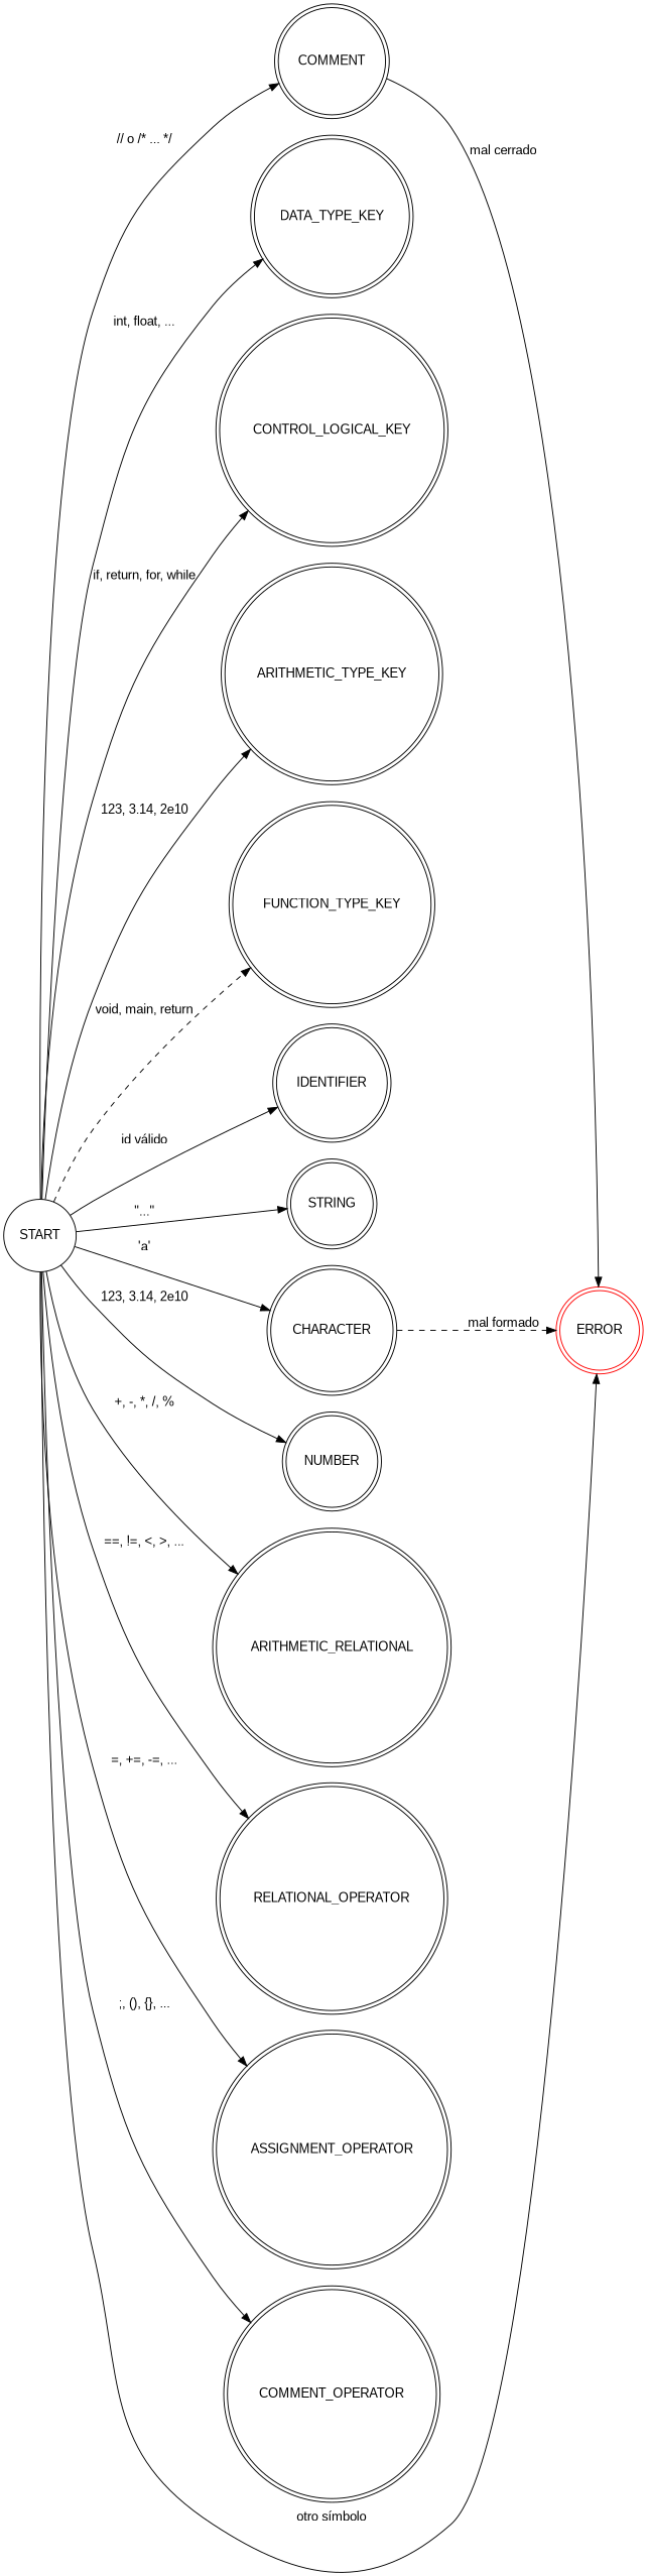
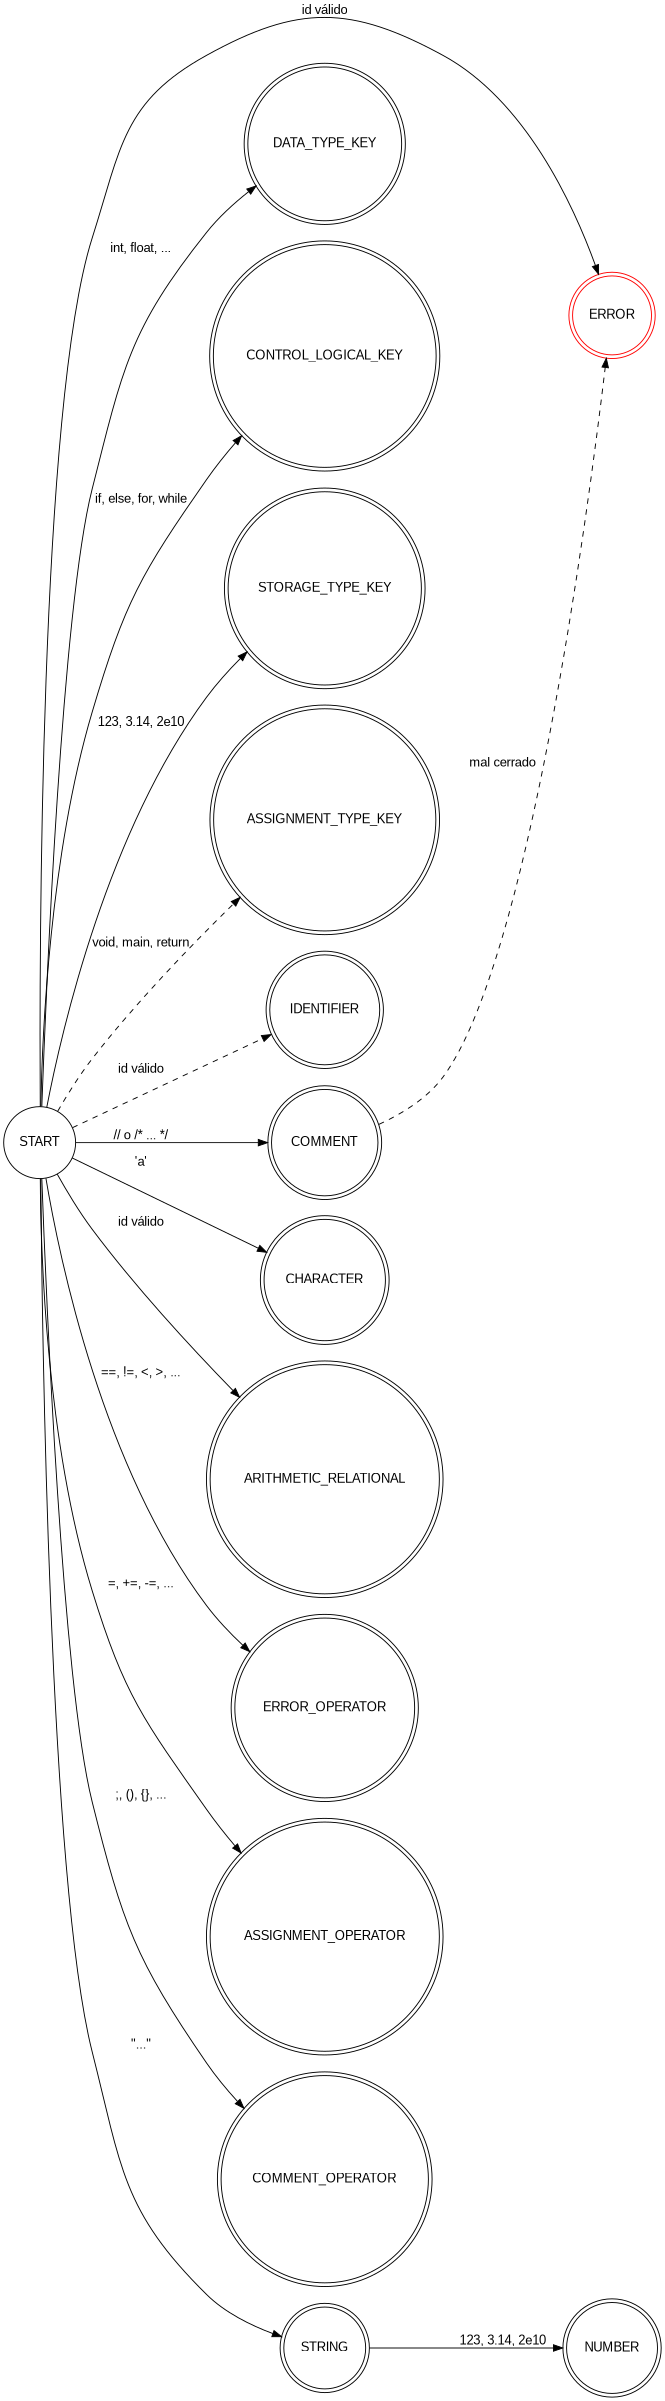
  digraph {
    fontname="Liberation Sans"
    rankdir=LR
    node [fontname="Liberation Sans" shape=doublecircle]
    edge [fontname="Liberation Sans"]
    n1 [label=START shape=circle]
    n2 [label=COMMENT]
    n3 [label=DATA_TYPE_KEY]
    n4 [label=CONTROL_LOGICAL_KEY]
-   n5 [label=ARITHMETIC_TYPE_KEY]
-   n6 [label=FUNCTION_TYPE_KEY]
+   n5 [label=STORAGE_TYPE_KEY]
+   n6 [label=ASSIGNMENT_TYPE_KEY]
    n7 [label=IDENTIFIER]
    n8 [label=STRING]
    n9 [label=CHARACTER]
    n10 [label=NUMBER]
    n11 [label=ARITHMETIC_RELATIONAL]
-   n12 [label=RELATIONAL_OPERATOR]
+   n12 [label=ERROR_OPERATOR]
    n13 [label=ASSIGNMENT_OPERATOR]
    n14 [label=COMMENT_OPERATOR]
    n15 [color=red label=ERROR]
    n1 -> n2 [label="// o /* ... */"]
    n1 -> n3 [label="int, float, ..."]
-   n1 -> n4 [label="if, return, for, while"]
+   n1 -> n4 [label="if, else, for, while"]
    n1 -> n5 [label="123, 3.14, 2e10"]
    n1 -> n6 [label="void, main, return" style=dashed]
-   n1 -> n7 [label="id válido"]
+   n1 -> n7 [label="id válido" style=dashed]
    n1 -> n8 [label="\"...\""]
    n1 -> n9 [label="'a'"]
-   n1 -> n10 [label="123, 3.14, 2e10"]
-   n1 -> n11 [label="+, -, *, /, %"]
+   n8 -> n10 [label="123, 3.14, 2e10"]
+   n1 -> n11 [label="id válido"]
    n1 -> n12 [label="==, !=, <, >, ..."]
    n1 -> n13 [label="=, +=, -=, ..."]
    n1 -> n14 [label=";, (), {}, ..."]
-   n1 -> n15 [label="otro símbolo"]
-   n2 -> n15 [label="mal cerrado" style=solid]
-   n9 -> n15 [label="mal formado" style=dashed]
+   n1 -> n15 [label="id válido"]
+   n2 -> n15 [label="mal cerrado" style=dashed]
  }
